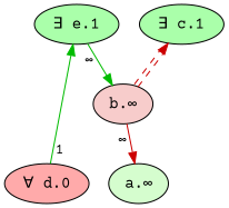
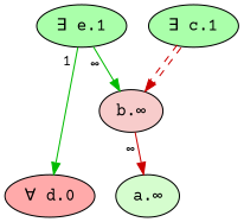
  digraph {
    fontname="Courier Prime"
    node [fillcolor="#AAFFAA" fontname="Courier Prime" fontsize=14 style=filled]
    edge [color="#00BB00" dir=forward fontname="Courier Prime" fontsize=12 labeldistance=1.5 style=solid taillabel="∞"]
    n1 [fillcolor="#FFAAAA" label="∀ d.0"]
    n2 [label="∃ e.1"]
    n3 [label="∃ c.1"]
    n4 [fillcolor="#f7cccb" label="b.∞"]
    n5 [fillcolor="#d5fdce" label="a.∞"]
    subgraph sub_1 {
      rank=max
      n1
    }
    subgraph sub_2 {
      rank=min
      n2
      n3
    }
-   n1 -> n2 [taillabel=1]
+   n2 -> n1 [taillabel=1]
    n2 -> n4
-   n4 -> n3 [color="#CC0000:invis:#CC0000" constraint=false style=dashed taillabel=""]
+   n3 -> n4 [color="#CC0000:invis:#CC0000" constraint=false style=dashed taillabel=""]
    n4 -> n5 [color="#CC0000"]
  }
